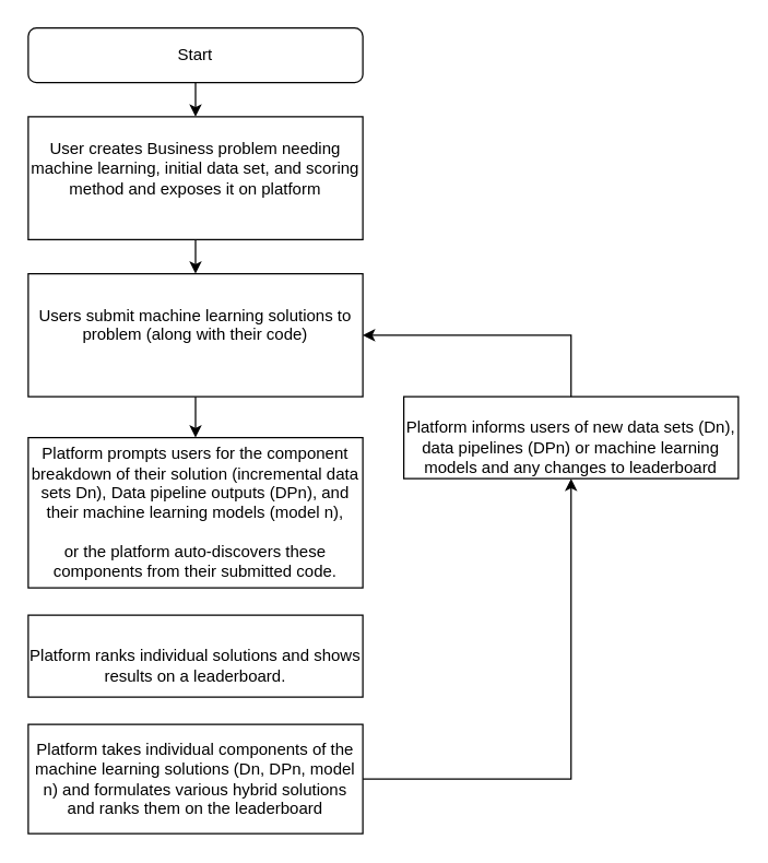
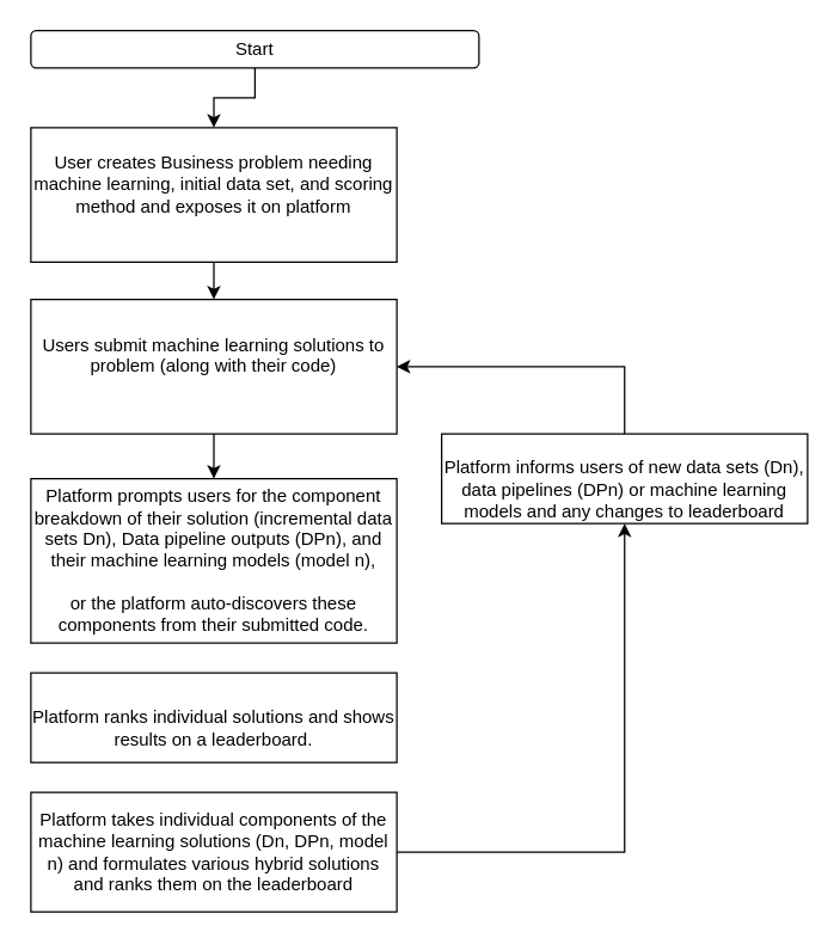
  <mxCell id="0" />
  <mxCell id="1" parent="0" />
  <mxCell id="2" value="" style="edgeStyle=orthogonalEdgeStyle;rounded=0;orthogonalLoop=1;jettySize=auto;html=1;" parent="1" source="3" target="5" edge="1"><mxGeometry relative="1" as="geometry" /></mxCell>
- <mxCell id="3" value="Start" style="rounded=1;whiteSpace=wrap;html=1;" parent="1" vertex="1"><mxGeometry x="20" y="20" width="245" height="40" as="geometry" /></mxCell>
+ <mxCell id="3" value="Start" style="rounded=1;whiteSpace=wrap;html=1;" parent="1" vertex="1"><mxGeometry x="20" y="20" width="300" height="25" as="geometry" /></mxCell>
  <mxCell id="4" value="" style="edgeStyle=orthogonalEdgeStyle;rounded=0;orthogonalLoop=1;jettySize=auto;html=1;" parent="1" source="5" target="7" edge="1"><mxGeometry relative="1" as="geometry" /></mxCell>
  <mxCell id="5" value="&lt;div&gt;User creates Business problem needing machine learning, initial data set, and scoring method and exposes it on platform&lt;br&gt;&lt;/div&gt;&lt;div&gt;&lt;br&gt;&lt;/div&gt;" style="rounded=0;whiteSpace=wrap;html=1;" parent="1" vertex="1"><mxGeometry x="20" y="85" width="245" height="90" as="geometry" /></mxCell>
  <mxCell id="6" value="" style="edgeStyle=orthogonalEdgeStyle;rounded=0;orthogonalLoop=1;jettySize=auto;html=1;" parent="1" source="7" target="8" edge="1"><mxGeometry relative="1" as="geometry" /></mxCell>
  <mxCell id="7" value="&lt;div&gt;Users submit machine learning solutions to problem (along with their code)&lt;br&gt;&lt;/div&gt;&lt;div&gt;&lt;br&gt;&lt;/div&gt;" style="rounded=0;whiteSpace=wrap;html=1;" parent="1" vertex="1"><mxGeometry x="20" y="200" width="245" height="90" as="geometry" /></mxCell>
  <mxCell id="8" value="&lt;div&gt;&lt;br&gt;&lt;/div&gt;&lt;div&gt;&lt;br&gt;&lt;/div&gt;&lt;div&gt;Platform prompts users for the component breakdown of their solution (incremental data sets Dn), Data pipeline outputs (DPn), and their machine learning models (model n), &lt;br&gt;&lt;/div&gt;&lt;div&gt;&lt;br&gt;&lt;/div&gt;&lt;div&gt;or the platform auto-discovers these components from their submitted code.&lt;/div&gt;&lt;div&gt;&lt;br&gt;&lt;/div&gt;&lt;div&gt;&lt;br&gt;&lt;/div&gt;" style="rounded=0;whiteSpace=wrap;html=1;" parent="1" vertex="1"><mxGeometry x="20" y="320" width="245" height="110" as="geometry" /></mxCell>
  <mxCell id="9" value="&lt;div&gt;&lt;br&gt;&lt;/div&gt;&lt;div&gt;&lt;br&gt;&lt;/div&gt;&lt;div&gt;Platform ranks individual solutions and shows results on a leaderboard. &lt;br&gt;&lt;/div&gt;&lt;div&gt;&lt;br&gt;&lt;/div&gt;" style="rounded=0;whiteSpace=wrap;html=1;" parent="1" vertex="1"><mxGeometry x="20" y="450" width="245" height="60" as="geometry" /></mxCell>
  <mxCell id="10" style="edgeStyle=orthogonalEdgeStyle;rounded=0;orthogonalLoop=1;jettySize=auto;html=1;" parent="1" source="11" target="13" edge="1"><mxGeometry relative="1" as="geometry" /></mxCell>
  <mxCell id="11" value="Platform takes individual components of the machine learning solutions (Dn, DPn, model n) and formulates various hybrid solutions and ranks them on the leaderboard" style="rounded=0;whiteSpace=wrap;html=1;" parent="1" vertex="1"><mxGeometry x="20" y="530" width="245" height="80" as="geometry" /></mxCell>
  <mxCell id="12" style="edgeStyle=orthogonalEdgeStyle;rounded=0;orthogonalLoop=1;jettySize=auto;html=1;entryX=1;entryY=0.5;entryDx=0;entryDy=0;exitX=0.5;exitY=0;exitDx=0;exitDy=0;" parent="1" source="13" target="7" edge="1"><mxGeometry relative="1" as="geometry" /></mxCell>
  <mxCell id="13" value="&lt;div&gt;&lt;br&gt;&lt;/div&gt;&lt;div&gt;&lt;br&gt;&lt;/div&gt;&lt;div&gt;Platform informs users of new data sets (Dn), data pipelines (DPn) or machine learning models and any changes to leaderboard&lt;br&gt;&lt;/div&gt;&lt;div&gt;&lt;br&gt;&lt;/div&gt;" style="rounded=0;whiteSpace=wrap;html=1;" parent="1" vertex="1"><mxGeometry x="295" y="290" width="245" height="60" as="geometry" /></mxCell>
